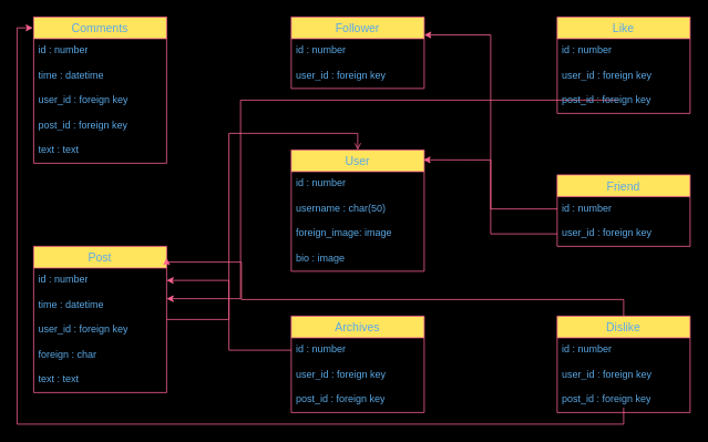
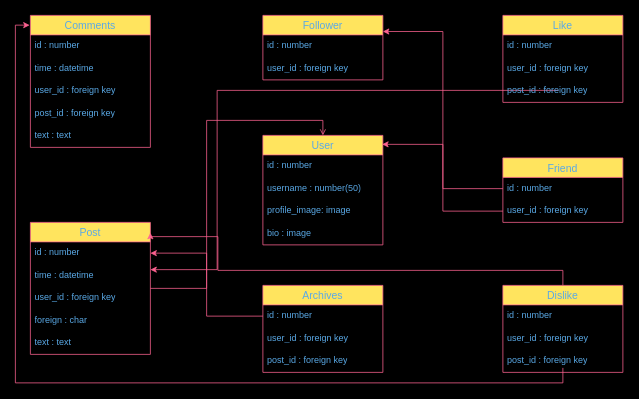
  <mxCell id="0" />
  <mxCell id="1" parent="0" />
  <mxCell id="2" value="Comments" style="swimlane;fontStyle=0;childLayout=stackLayout;horizontal=1;startSize=26;horizontalStack=0;resizeParent=1;resizeParentMax=0;resizeLast=0;collapsible=1;marginBottom=0;align=center;fontSize=14;labelBackgroundColor=none;fillColor=#FFE45E;strokeColor=#FF6392;fontColor=#5AA9E6;rounded=0;" vertex="1" parent="1"><mxGeometry x="40" y="20" width="160" height="176" as="geometry" /></mxCell>
  <mxCell id="3" value="id : number" style="text;strokeColor=none;fillColor=none;spacingLeft=4;spacingRight=4;overflow=hidden;rotatable=0;points=[[0,0.5],[1,0.5]];portConstraint=eastwest;fontSize=12;whiteSpace=wrap;html=1;labelBackgroundColor=none;fontColor=#5AA9E6;rounded=0;" vertex="1" parent="2"><mxGeometry y="26" width="160" height="30" as="geometry" /></mxCell>
  <mxCell id="4" value="time : datetime" style="text;strokeColor=none;fillColor=none;spacingLeft=4;spacingRight=4;overflow=hidden;rotatable=0;points=[[0,0.5],[1,0.5]];portConstraint=eastwest;fontSize=12;whiteSpace=wrap;html=1;labelBackgroundColor=none;fontColor=#5AA9E6;rounded=0;" vertex="1" parent="2"><mxGeometry y="56" width="160" height="30" as="geometry" /></mxCell>
  <mxCell id="5" value="user_id : foreign key" style="text;strokeColor=none;fillColor=none;spacingLeft=4;spacingRight=4;overflow=hidden;rotatable=0;points=[[0,0.5],[1,0.5]];portConstraint=eastwest;fontSize=12;whiteSpace=wrap;html=1;labelBackgroundColor=none;fontColor=#5AA9E6;rounded=0;" vertex="1" parent="2"><mxGeometry y="86" width="160" height="30" as="geometry" /></mxCell>
  <mxCell id="6" value="post_id : foreign key" style="text;strokeColor=none;fillColor=none;spacingLeft=4;spacingRight=4;overflow=hidden;rotatable=0;points=[[0,0.5],[1,0.5]];portConstraint=eastwest;fontSize=12;whiteSpace=wrap;html=1;labelBackgroundColor=none;fontColor=#5AA9E6;rounded=0;" vertex="1" parent="2"><mxGeometry y="116" width="160" height="30" as="geometry" /></mxCell>
  <mxCell id="7" value="text : text" style="text;strokeColor=none;fillColor=none;spacingLeft=4;spacingRight=4;overflow=hidden;rotatable=0;points=[[0,0.5],[1,0.5]];portConstraint=eastwest;fontSize=12;whiteSpace=wrap;html=1;labelBackgroundColor=none;fontColor=#5AA9E6;rounded=0;" vertex="1" parent="2"><mxGeometry y="146" width="160" height="30" as="geometry" /></mxCell>
  <mxCell id="8" value="Follower" style="swimlane;fontStyle=0;childLayout=stackLayout;horizontal=1;startSize=26;horizontalStack=0;resizeParent=1;resizeParentMax=0;resizeLast=0;collapsible=1;marginBottom=0;align=center;fontSize=14;labelBackgroundColor=none;fillColor=#FFE45E;strokeColor=#FF6392;fontColor=#5AA9E6;rounded=0;" vertex="1" parent="1"><mxGeometry x="350" y="20" width="160" height="86" as="geometry" /></mxCell>
  <mxCell id="9" value="id : number" style="text;strokeColor=none;fillColor=none;spacingLeft=4;spacingRight=4;overflow=hidden;rotatable=0;points=[[0,0.5],[1,0.5]];portConstraint=eastwest;fontSize=12;whiteSpace=wrap;html=1;labelBackgroundColor=none;fontColor=#5AA9E6;rounded=0;" vertex="1" parent="8"><mxGeometry y="26" width="160" height="30" as="geometry" /></mxCell>
  <mxCell id="10" value="user_id : foreign key" style="text;strokeColor=none;fillColor=none;spacingLeft=4;spacingRight=4;overflow=hidden;rotatable=0;points=[[0,0.5],[1,0.5]];portConstraint=eastwest;fontSize=12;whiteSpace=wrap;html=1;labelBackgroundColor=none;fontColor=#5AA9E6;rounded=0;" vertex="1" parent="8"><mxGeometry y="56" width="160" height="30" as="geometry" /></mxCell>
  <mxCell id="11" style="edgeStyle=orthogonalEdgeStyle;rounded=0;orthogonalLoop=1;jettySize=auto;html=1;entryX=1.006;entryY=-0.133;entryDx=0;entryDy=0;entryPerimeter=0;exitX=0.469;exitY=1.1;exitDx=0;exitDy=0;exitPerimeter=0;labelBackgroundColor=none;strokeColor=#FF6392;fontColor=default;" edge="1" parent="1"><mxGeometry relative="1" as="geometry"><mxPoint x="744.08" y="120" as="sourcePoint" /><mxPoint x="200" y="359.01" as="targetPoint" /><Array as="points"><mxPoint x="289.04" y="120" /><mxPoint x="289.04" y="359" /></Array></mxGeometry></mxCell>
  <mxCell id="12" value="Like" style="swimlane;fontStyle=0;childLayout=stackLayout;horizontal=1;startSize=26;horizontalStack=0;resizeParent=1;resizeParentMax=0;resizeLast=0;collapsible=1;marginBottom=0;align=center;fontSize=14;labelBackgroundColor=none;fillColor=#FFE45E;strokeColor=#FF6392;fontColor=#5AA9E6;rounded=0;" vertex="1" parent="1"><mxGeometry x="670" y="20" width="160" height="116" as="geometry" /></mxCell>
  <mxCell id="13" value="id : number" style="text;strokeColor=none;fillColor=none;spacingLeft=4;spacingRight=4;overflow=hidden;rotatable=0;points=[[0,0.5],[1,0.5]];portConstraint=eastwest;fontSize=12;whiteSpace=wrap;html=1;labelBackgroundColor=none;fontColor=#5AA9E6;rounded=0;" vertex="1" parent="12"><mxGeometry y="26" width="160" height="30" as="geometry" /></mxCell>
  <mxCell id="14" value="user_id : foreign key" style="text;strokeColor=none;fillColor=none;spacingLeft=4;spacingRight=4;overflow=hidden;rotatable=0;points=[[0,0.5],[1,0.5]];portConstraint=eastwest;fontSize=12;whiteSpace=wrap;html=1;labelBackgroundColor=none;fontColor=#5AA9E6;rounded=0;" vertex="1" parent="12"><mxGeometry y="56" width="160" height="30" as="geometry" /></mxCell>
  <mxCell id="15" value="post_id : foreign key" style="text;strokeColor=none;fillColor=none;spacingLeft=4;spacingRight=4;overflow=hidden;rotatable=0;points=[[0,0.5],[1,0.5]];portConstraint=eastwest;fontSize=12;whiteSpace=wrap;html=1;labelBackgroundColor=none;fontColor=#5AA9E6;rounded=0;" vertex="1" parent="12"><mxGeometry y="86" width="160" height="30" as="geometry" /></mxCell>
  <mxCell id="16" style="edgeStyle=orthogonalEdgeStyle;rounded=0;orthogonalLoop=1;jettySize=auto;html=1;entryX=0.5;entryY=0;entryDx=0;entryDy=0;labelBackgroundColor=none;strokeColor=#FF6392;fontColor=default;endArrow=open;" edge="1" parent="1" source="17" target="35"><mxGeometry relative="1" as="geometry" /></mxCell>
  <mxCell id="17" value="Post" style="swimlane;fontStyle=0;childLayout=stackLayout;horizontal=1;startSize=26;horizontalStack=0;resizeParent=1;resizeParentMax=0;resizeLast=0;collapsible=1;marginBottom=0;align=center;fontSize=14;labelBackgroundColor=none;fillColor=#FFE45E;strokeColor=#FF6392;fontColor=#5AA9E6;rounded=0;" vertex="1" parent="1"><mxGeometry x="40" y="296" width="160" height="176" as="geometry" /></mxCell>
  <mxCell id="18" value="id : number" style="text;strokeColor=none;fillColor=none;spacingLeft=4;spacingRight=4;overflow=hidden;rotatable=0;points=[[0,0.5],[1,0.5]];portConstraint=eastwest;fontSize=12;whiteSpace=wrap;html=1;labelBackgroundColor=none;fontColor=#5AA9E6;rounded=0;" vertex="1" parent="17"><mxGeometry y="26" width="160" height="30" as="geometry" /></mxCell>
  <mxCell id="19" value="time : datetime" style="text;strokeColor=none;fillColor=none;spacingLeft=4;spacingRight=4;overflow=hidden;rotatable=0;points=[[0,0.5],[1,0.5]];portConstraint=eastwest;fontSize=12;whiteSpace=wrap;html=1;labelBackgroundColor=none;fontColor=#5AA9E6;rounded=0;" vertex="1" parent="17"><mxGeometry y="56" width="160" height="30" as="geometry" /></mxCell>
  <mxCell id="20" value="user_id : foreign key" style="text;strokeColor=none;fillColor=none;spacingLeft=4;spacingRight=4;overflow=hidden;rotatable=0;points=[[0,0.5],[1,0.5]];portConstraint=eastwest;fontSize=12;whiteSpace=wrap;html=1;labelBackgroundColor=none;fontColor=#5AA9E6;rounded=0;" vertex="1" parent="17"><mxGeometry y="86" width="160" height="30" as="geometry" /></mxCell>
  <mxCell id="21" value="foreign : char" style="text;strokeColor=none;fillColor=none;spacingLeft=4;spacingRight=4;overflow=hidden;rotatable=0;points=[[0,0.5],[1,0.5]];portConstraint=eastwest;fontSize=12;whiteSpace=wrap;html=1;labelBackgroundColor=none;fontColor=#5AA9E6;rounded=0;" vertex="1" parent="17"><mxGeometry y="116" width="160" height="30" as="geometry" /></mxCell>
  <mxCell id="22" value="text : text" style="text;strokeColor=none;fillColor=none;spacingLeft=4;spacingRight=4;overflow=hidden;rotatable=0;points=[[0,0.5],[1,0.5]];portConstraint=eastwest;fontSize=12;whiteSpace=wrap;html=1;labelBackgroundColor=none;fontColor=#5AA9E6;rounded=0;" vertex="1" parent="17"><mxGeometry y="146" width="160" height="30" as="geometry" /></mxCell>
  <mxCell id="23" value="Friend" style="swimlane;fontStyle=0;childLayout=stackLayout;horizontal=1;startSize=26;horizontalStack=0;resizeParent=1;resizeParentMax=0;resizeLast=0;collapsible=1;marginBottom=0;align=center;fontSize=14;labelBackgroundColor=none;fillColor=#FFE45E;strokeColor=#FF6392;fontColor=#5AA9E6;rounded=0;" vertex="1" parent="1"><mxGeometry x="670" y="210" width="160" height="86" as="geometry" /></mxCell>
  <mxCell id="24" value="id : number" style="text;strokeColor=none;fillColor=none;spacingLeft=4;spacingRight=4;overflow=hidden;rotatable=0;points=[[0,0.5],[1,0.5]];portConstraint=eastwest;fontSize=12;whiteSpace=wrap;html=1;labelBackgroundColor=none;fontColor=#5AA9E6;rounded=0;" vertex="1" parent="23"><mxGeometry y="26" width="160" height="30" as="geometry" /></mxCell>
  <mxCell id="25" value="user_id : foreign key" style="text;strokeColor=none;fillColor=none;spacingLeft=4;spacingRight=4;overflow=hidden;rotatable=0;points=[[0,0.5],[1,0.5]];portConstraint=eastwest;fontSize=12;whiteSpace=wrap;html=1;labelBackgroundColor=none;fontColor=#5AA9E6;rounded=0;" vertex="1" parent="23"><mxGeometry y="56" width="160" height="30" as="geometry" /></mxCell>
  <mxCell id="26" style="edgeStyle=orthogonalEdgeStyle;rounded=0;orthogonalLoop=1;jettySize=auto;html=1;labelBackgroundColor=none;strokeColor=#FF6392;fontColor=default;" edge="1" parent="1" source="27"><mxGeometry relative="1" as="geometry"><mxPoint x="200" y="310" as="targetPoint" /><Array as="points"><mxPoint x="750" y="360" /><mxPoint x="290" y="360" /><mxPoint x="290" y="315" /></Array></mxGeometry></mxCell>
  <mxCell id="27" value="Dislike" style="swimlane;fontStyle=0;childLayout=stackLayout;horizontal=1;startSize=26;horizontalStack=0;resizeParent=1;resizeParentMax=0;resizeLast=0;collapsible=1;marginBottom=0;align=center;fontSize=14;labelBackgroundColor=none;fillColor=#FFE45E;strokeColor=#FF6392;fontColor=#5AA9E6;rounded=0;" vertex="1" parent="1"><mxGeometry x="670" y="380" width="160" height="116" as="geometry" /></mxCell>
  <mxCell id="28" value="id : number" style="text;strokeColor=none;fillColor=none;spacingLeft=4;spacingRight=4;overflow=hidden;rotatable=0;points=[[0,0.5],[1,0.5]];portConstraint=eastwest;fontSize=12;whiteSpace=wrap;html=1;labelBackgroundColor=none;fontColor=#5AA9E6;rounded=0;" vertex="1" parent="27"><mxGeometry y="26" width="160" height="30" as="geometry" /></mxCell>
  <mxCell id="29" value="user_id : foreign key" style="text;strokeColor=none;fillColor=none;spacingLeft=4;spacingRight=4;overflow=hidden;rotatable=0;points=[[0,0.5],[1,0.5]];portConstraint=eastwest;fontSize=12;whiteSpace=wrap;html=1;labelBackgroundColor=none;fontColor=#5AA9E6;rounded=0;" vertex="1" parent="27"><mxGeometry y="56" width="160" height="30" as="geometry" /></mxCell>
  <mxCell id="30" value="post_id : foreign key" style="text;strokeColor=none;fillColor=none;spacingLeft=4;spacingRight=4;overflow=hidden;rotatable=0;points=[[0,0.5],[1,0.5]];portConstraint=eastwest;fontSize=12;whiteSpace=wrap;html=1;labelBackgroundColor=none;fontColor=#5AA9E6;rounded=0;" vertex="1" parent="27"><mxGeometry y="86" width="160" height="30" as="geometry" /></mxCell>
  <mxCell id="31" value="Archives" style="swimlane;fontStyle=0;childLayout=stackLayout;horizontal=1;startSize=26;horizontalStack=0;resizeParent=1;resizeParentMax=0;resizeLast=0;collapsible=1;marginBottom=0;align=center;fontSize=14;labelBackgroundColor=none;fillColor=#FFE45E;strokeColor=#FF6392;fontColor=#5AA9E6;rounded=0;" vertex="1" parent="1"><mxGeometry x="350" y="380" width="160" height="116" as="geometry" /></mxCell>
  <mxCell id="32" value="id : number" style="text;strokeColor=none;fillColor=none;spacingLeft=4;spacingRight=4;overflow=hidden;rotatable=0;points=[[0,0.5],[1,0.5]];portConstraint=eastwest;fontSize=12;whiteSpace=wrap;html=1;labelBackgroundColor=none;fontColor=#5AA9E6;rounded=0;" vertex="1" parent="31"><mxGeometry y="26" width="160" height="30" as="geometry" /></mxCell>
  <mxCell id="33" value="user_id : foreign key" style="text;strokeColor=none;fillColor=none;spacingLeft=4;spacingRight=4;overflow=hidden;rotatable=0;points=[[0,0.5],[1,0.5]];portConstraint=eastwest;fontSize=12;whiteSpace=wrap;html=1;labelBackgroundColor=none;fontColor=#5AA9E6;rounded=0;" vertex="1" parent="31"><mxGeometry y="56" width="160" height="30" as="geometry" /></mxCell>
  <mxCell id="34" value="post_id : foreign key" style="text;strokeColor=none;fillColor=none;spacingLeft=4;spacingRight=4;overflow=hidden;rotatable=0;points=[[0,0.5],[1,0.5]];portConstraint=eastwest;fontSize=12;whiteSpace=wrap;html=1;labelBackgroundColor=none;fontColor=#5AA9E6;rounded=0;" vertex="1" parent="31"><mxGeometry y="86" width="160" height="30" as="geometry" /></mxCell>
  <mxCell id="35" value="User" style="swimlane;fontStyle=0;childLayout=stackLayout;horizontal=1;startSize=26;horizontalStack=0;resizeParent=1;resizeParentMax=0;resizeLast=0;collapsible=1;marginBottom=0;align=center;fontSize=14;labelBackgroundColor=none;fillColor=#FFE45E;strokeColor=#FF6392;fontColor=#5AA9E6;rounded=0;" vertex="1" parent="1"><mxGeometry x="350" y="180" width="160" height="146" as="geometry" /></mxCell>
  <mxCell id="36" value="id : number" style="text;strokeColor=none;fillColor=none;spacingLeft=4;spacingRight=4;overflow=hidden;rotatable=0;points=[[0,0.5],[1,0.5]];portConstraint=eastwest;fontSize=12;whiteSpace=wrap;html=1;labelBackgroundColor=none;fontColor=#5AA9E6;rounded=0;" vertex="1" parent="35"><mxGeometry y="26" width="160" height="30" as="geometry" /></mxCell>
- <mxCell id="37" value="username : char(50)" style="text;strokeColor=none;fillColor=none;spacingLeft=4;spacingRight=4;overflow=hidden;rotatable=0;points=[[0,0.5],[1,0.5]];portConstraint=eastwest;fontSize=12;whiteSpace=wrap;html=1;labelBackgroundColor=none;fontColor=#5AA9E6;rounded=0;" vertex="1" parent="35"><mxGeometry y="56" width="160" height="30" as="geometry" /></mxCell>
- <mxCell id="38" value="foreign_image: image" style="text;strokeColor=none;fillColor=none;spacingLeft=4;spacingRight=4;overflow=hidden;rotatable=0;points=[[0,0.5],[1,0.5]];portConstraint=eastwest;fontSize=12;whiteSpace=wrap;html=1;labelBackgroundColor=none;fontColor=#5AA9E6;rounded=0;" vertex="1" parent="35"><mxGeometry y="86" width="160" height="30" as="geometry" /></mxCell>
+ <mxCell id="37" value="username : number(50)" style="text;strokeColor=none;fillColor=none;spacingLeft=4;spacingRight=4;overflow=hidden;rotatable=0;points=[[0,0.5],[1,0.5]];portConstraint=eastwest;fontSize=12;whiteSpace=wrap;html=1;labelBackgroundColor=none;fontColor=#5AA9E6;rounded=0;" vertex="1" parent="35"><mxGeometry y="56" width="160" height="30" as="geometry" /></mxCell>
+ <mxCell id="38" value="profile_image: image" style="text;strokeColor=none;fillColor=none;spacingLeft=4;spacingRight=4;overflow=hidden;rotatable=0;points=[[0,0.5],[1,0.5]];portConstraint=eastwest;fontSize=12;whiteSpace=wrap;html=1;labelBackgroundColor=none;fontColor=#5AA9E6;rounded=0;" vertex="1" parent="35"><mxGeometry y="86" width="160" height="30" as="geometry" /></mxCell>
  <mxCell id="39" value="bio : image" style="text;strokeColor=none;fillColor=none;spacingLeft=4;spacingRight=4;overflow=hidden;rotatable=0;points=[[0,0.5],[1,0.5]];portConstraint=eastwest;fontSize=12;whiteSpace=wrap;html=1;labelBackgroundColor=none;fontColor=#5AA9E6;rounded=0;" vertex="1" parent="35"><mxGeometry y="116" width="160" height="30" as="geometry" /></mxCell>
  <mxCell id="40" style="edgeStyle=orthogonalEdgeStyle;rounded=0;orthogonalLoop=1;jettySize=auto;html=1;entryX=1;entryY=0.25;entryDx=0;entryDy=0;labelBackgroundColor=none;strokeColor=#FF6392;fontColor=default;" edge="1" parent="1" source="24" target="8"><mxGeometry relative="1" as="geometry" /></mxCell>
  <mxCell id="41" style="edgeStyle=orthogonalEdgeStyle;rounded=0;orthogonalLoop=1;jettySize=auto;html=1;exitX=0;exitY=0.5;exitDx=0;exitDy=0;labelBackgroundColor=none;strokeColor=#FF6392;fontColor=default;" edge="1" parent="1" source="32" target="18"><mxGeometry relative="1" as="geometry" /></mxCell>
  <mxCell id="42" style="edgeStyle=orthogonalEdgeStyle;rounded=0;orthogonalLoop=1;jettySize=auto;html=1;exitX=0;exitY=0.5;exitDx=0;exitDy=0;entryX=0.994;entryY=0.082;entryDx=0;entryDy=0;entryPerimeter=0;labelBackgroundColor=none;strokeColor=#FF6392;fontColor=default;" edge="1" parent="1" source="25" target="35"><mxGeometry relative="1" as="geometry" /></mxCell>
  <mxCell id="43" style="edgeStyle=orthogonalEdgeStyle;rounded=0;orthogonalLoop=1;jettySize=auto;html=1;entryX=-0.006;entryY=0.074;entryDx=0;entryDy=0;entryPerimeter=0;labelBackgroundColor=none;strokeColor=#FF6392;fontColor=default;" edge="1" parent="1" target="2"><mxGeometry relative="1" as="geometry"><mxPoint x="750" y="490" as="sourcePoint" /><Array as="points"><mxPoint x="750" y="510" /><mxPoint x="20" y="510" /><mxPoint x="20" y="33" /></Array></mxGeometry></mxCell>
